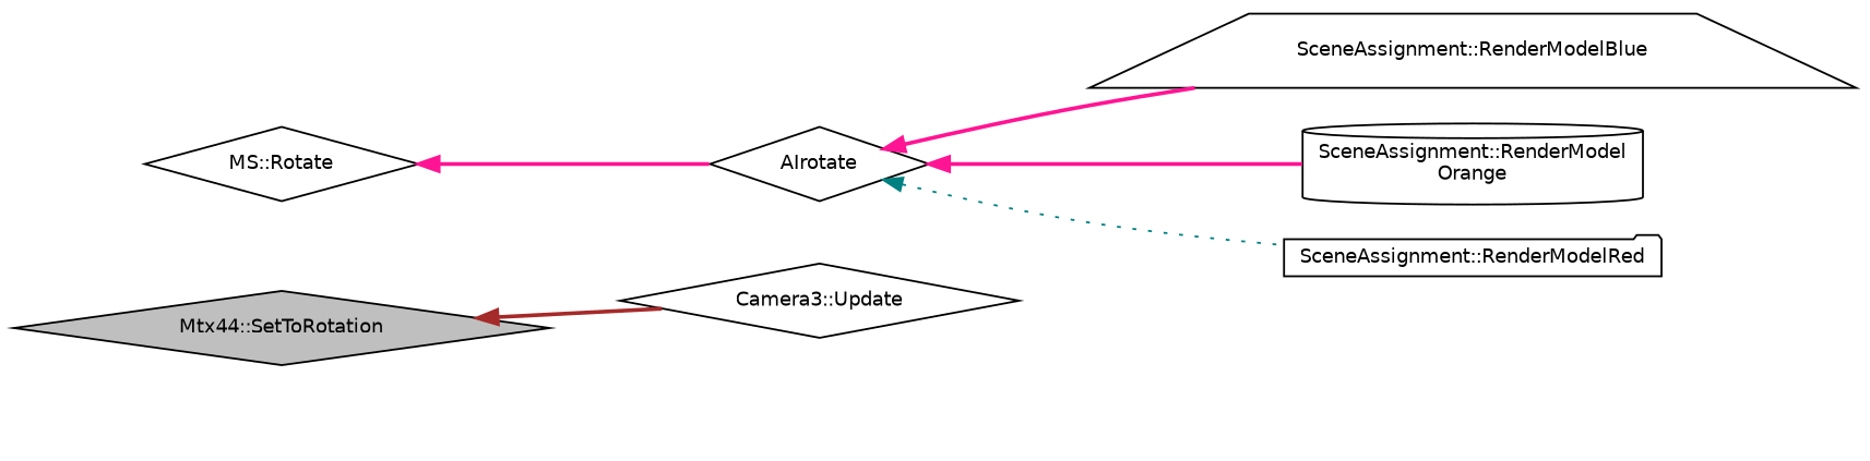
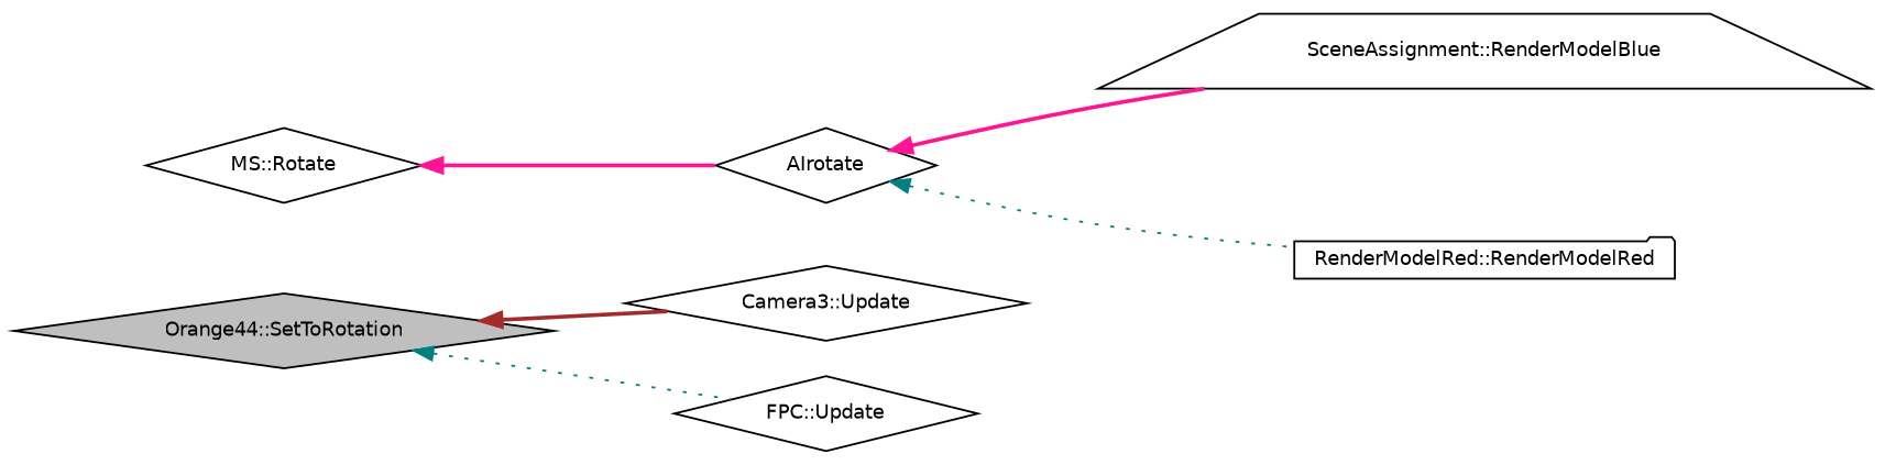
  digraph {
    rankdir=LR
    node [color=black fontname=Helvetica fontsize=10 shape=diamond]
    edge [color=deeppink dir=back fontname=Helvetica fontsize=10 labelfontname=Helvetica labelfontsize=10 style=bold]
-   n1 [fillcolor=grey75 fontcolor=black height=0.2 label="Mtx44::SetToRotation" style=filled width=0.4]
+   n1 [fillcolor=grey75 fontcolor=black height=0.2 label="Orange44::SetToRotation" style=filled width=0.4]
    n2 [height=0.2 label="Camera3::Update" width=0.4]
+   n3 [height=0.2 label="FPC::Update" width=0.4]
    n4 [height=0.2 label="MS::Rotate" width=0.4]
    n5 [height=0.2 label=AIrotate width=0.4]
    n6 [height=0.2 label="SceneAssignment::RenderModelBlue" shape=trapezium width=0.4]
-   n7 [height=0.2 label="SceneAssignment::RenderModel\lOrange" shape=cylinder width=0.4]
-   n8 [height=0.2 label="SceneAssignment::RenderModelRed" shape=folder width=0.4]
+   n8 [height=0.2 label="RenderModelRed::RenderModelRed" shape=folder width=0.4]
    n1 -> n2 [color=brown]
+   n1 -> n3 [color=teal style=dotted]
    n4 -> n5
    n5 -> n6
-   n5 -> n7
    n5 -> n8 [color=teal style=dotted]
  }
